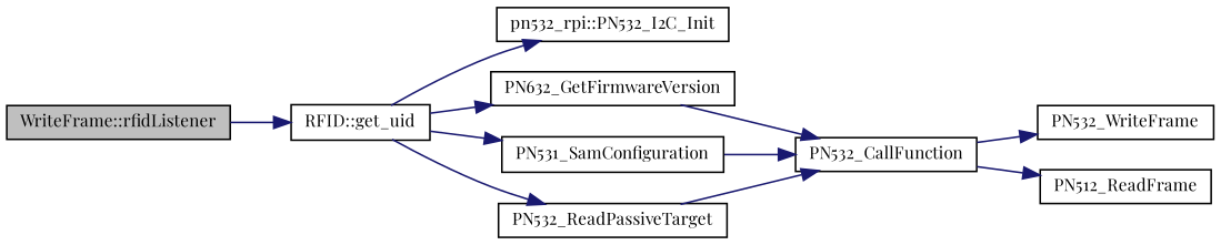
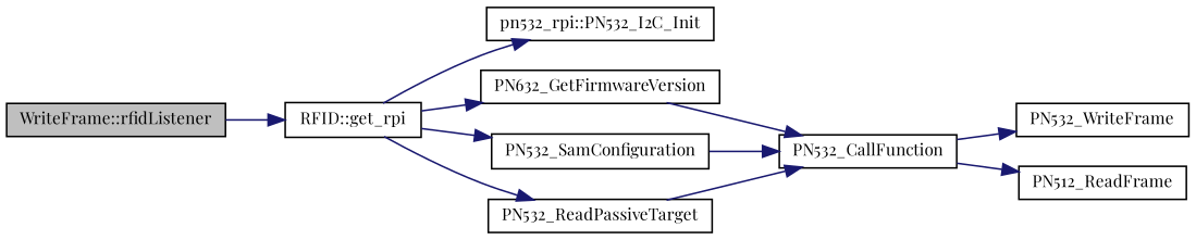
  digraph {
    fontname="Playfair Display"
    rankdir=LR
    node [color=black fillcolor=white fontname="Playfair Display" fontsize=10 shape=record style=filled]
    edge [color=midnightblue fontname="Playfair Display" fontsize=10 labelfontname=Helvetica labelfontsize=10 style=solid]
    n1 [fillcolor=grey75 fontcolor=black height=0.2 label="WriteFrame::rfidListener" width=0.4]
-   n2 [height=0.2 label="RFID::get_uid" width=0.4]
+   n2 [height=0.2 label="RFID::get_rpi" width=0.4]
    n3 [height=0.2 label="pn532_rpi::PN532_I2C_Init" width=0.4]
    n4 [height=0.2 label=PN632_GetFirmwareVersion width=0.4]
-   n5 [height=0.2 label=PN531_SamConfiguration width=0.4]
+   n5 [height=0.2 label=PN532_SamConfiguration width=0.4]
    n6 [height=0.2 label=PN532_ReadPassiveTarget width=0.4]
    n7 [height=0.2 label=PN532_CallFunction width=0.4]
    n8 [height=0.2 label=PN532_WriteFrame width=0.4]
    n9 [height=0.2 label=PN512_ReadFrame width=0.4]
    n1 -> n2
    n2 -> n3
    n2 -> n4
    n2 -> n5
    n2 -> n6
    n4 -> n7
    n5 -> n7
    n6 -> n7
    n7 -> n8
    n7 -> n9
  }
